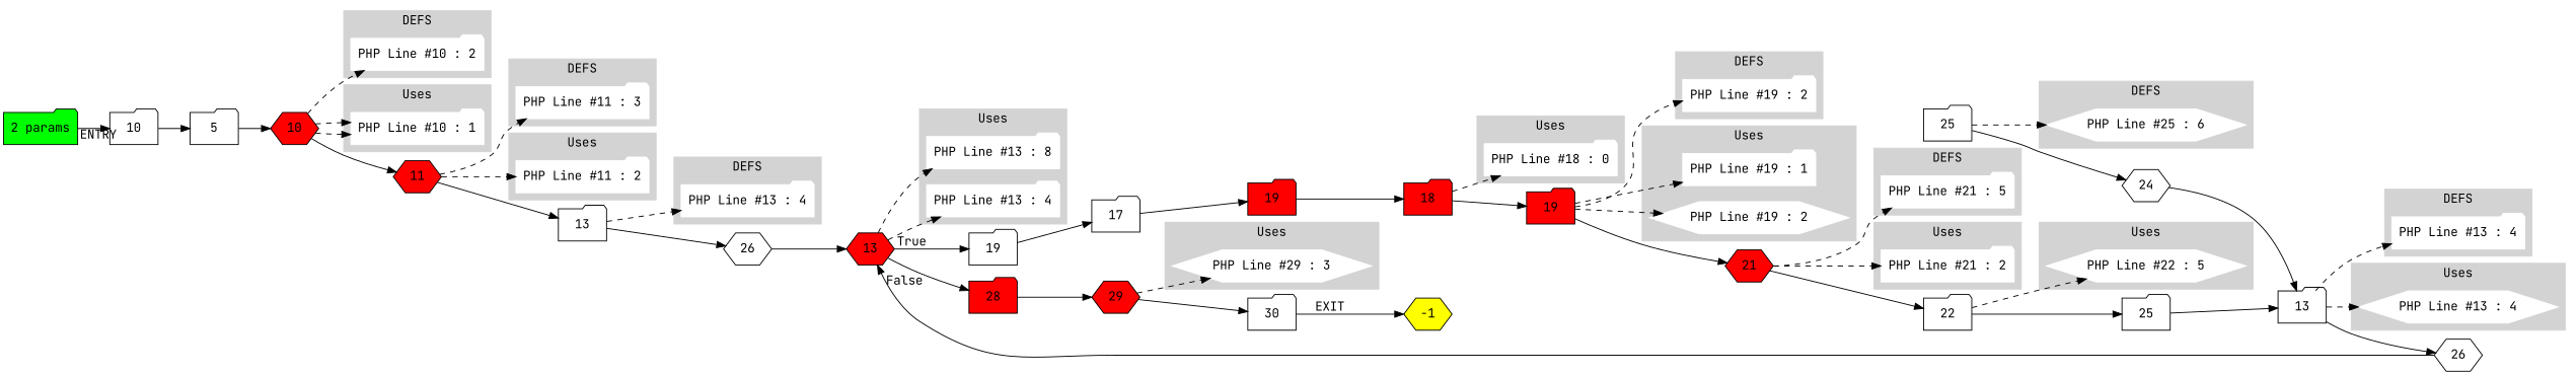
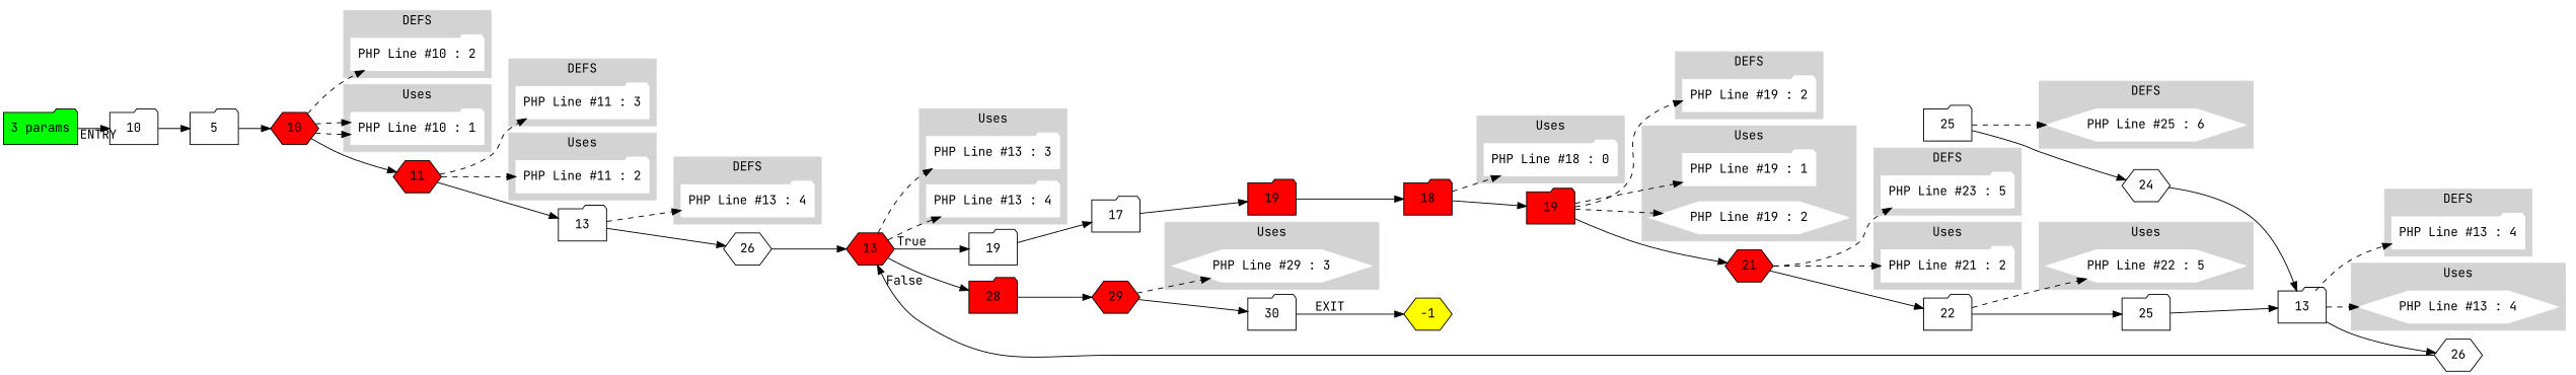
  digraph {
    fontname="JetBrains Mono"
    rankdir=LR
    node [fontname="JetBrains Mono" shape=folder style=filled]
    edge [fontname="JetBrains Mono"]
    n1 [color=white label="PHP Line #10 : 2"]
    n2 [color=white label="PHP Line #11 : 3"]
    n3 [color=white label="PHP Line #13 : 4"]
    n4 [color=white label="PHP Line #19 : 2"]
-   n5 [color=white label="PHP Line #21 : 5"]
+   n5 [color=white label="PHP Line #23 : 5"]
    n6 [color=white label="PHP Line #25 : 6" shape=hexagon]
    n7 [color=white label="PHP Line #13 : 4"]
    n8 [color=white label="PHP Line #10 : 1"]
    n9 [color=white label="PHP Line #21 : 2"]
    n10 [color=white label="PHP Line #11 : 2"]
-   n11 [color=white label="PHP Line #13 : 8"]
+   n11 [color=white label="PHP Line #13 : 3"]
    n12 [color=white label="PHP Line #13 : 4"]
    n13 [color=white label="PHP Line #18 : 0"]
    n14 [color=white label="PHP Line #19 : 1"]
    n15 [color=white label="PHP Line #19 : 2" shape=hexagon]
    n16 [color=white label="PHP Line #22 : 5" shape=hexagon]
    n17 [color=white label="PHP Line #13 : 4" shape=hexagon]
    n18 [color=white label="PHP Line #29 : 3" shape=hexagon]
    n19 [label=10 style=""]
    n20 [label=5 style=""]
    n21 [fillcolor=red label=10 shape=hexagon]
    n22 [fillcolor=red label=11 shape=hexagon]
    n23 [label=13 style=""]
    n24 [label=26 shape=hexagon style=""]
    n25 [fillcolor=red label=13 shape=hexagon]
    n26 [label=19 style=""]
    n27 [fillcolor=red label=28]
    n28 [label=17 style=""]
    n29 [fillcolor=red label=29 shape=hexagon]
    n30 [fillcolor=red label=19]
    n31 [fillcolor=red label=18]
    n32 [fillcolor=red label=19]
    n33 [fillcolor=red label=21 shape=hexagon]
    n34 [label=22 style=""]
    n35 [label=25 style=""]
    n36 [label=13 style=""]
    n37 [label=26 shape=hexagon style=""]
    n38 [label=25 style=""]
    n39 [label=24 shape=hexagon style=""]
    n40 [label=30 style=""]
    -1 [fillcolor=yellow shape=hexagon]
-   n42 [fillcolor=green label="2 params"]
+   n42 [fillcolor=green label="3 params"]
    subgraph cluster_1 {
      color=lightgrey
      label=DEFS
      style=filled
      n1
    }
    subgraph cluster_2 {
      color=lightgrey
      label=DEFS
      style=filled
      n2
    }
    subgraph cluster_3 {
      color=lightgrey
      label=DEFS
      style=filled
      n3
    }
    subgraph cluster_4 {
      color=lightgrey
      label=DEFS
      style=filled
      n4
    }
    subgraph cluster_5 {
      color=lightgrey
      label=DEFS
      style=filled
      n5
    }
    subgraph cluster_6 {
      color=lightgrey
      label=DEFS
      style=filled
      n6
    }
    subgraph cluster_7 {
      color=lightgrey
      label=DEFS
      style=filled
      n7
    }
    subgraph cluster_8 {
      color=lightgrey
      label=Uses
      style=filled
      n8
    }
    subgraph cluster_9 {
      color=lightgrey
      label=Uses
      style=filled
      n9
    }
    subgraph cluster_10 {
      color=lightgrey
      label=Uses
      style=filled
      n10
    }
    subgraph cluster_11 {
      color=lightgrey
      label=Uses
      style=filled
      n11
      n12
    }
    subgraph cluster_12 {
      color=lightgrey
      label=Uses
      style=filled
      n13
    }
    subgraph cluster_13 {
      color=lightgrey
      label=Uses
      style=filled
      n14
      n15
    }
    subgraph cluster_14 {
      color=lightgrey
      label=Uses
      style=filled
      n16
    }
    subgraph cluster_15 {
      color=lightgrey
      label=Uses
      style=filled
      n17
    }
    subgraph cluster_16 {
      color=lightgrey
      label=Uses
      style=filled
      n18
    }
    n19 -> n20
    n20 -> n21
    n21 -> n1 [style=dashed]
    n21 -> n8 [style=dashed]
    n21 -> n8 [style=dashed]
    n21 -> n22
    n22 -> n2 [style=dashed]
    n22 -> n10 [style=dashed]
    n22 -> n23
    n23 -> n3 [style=dashed]
    n23 -> n24
    n24 -> n25
    n25 -> n11 [style=dashed]
    n25 -> n12 [style=dashed]
    n25 -> n26 [xlabel=True]
    n25 -> n27 [xlabel=False]
    n26 -> n28
    n27 -> n29
    n28 -> n30
    n29 -> n18 [style=dashed]
    n29 -> n40
    n30 -> n31
    n31 -> n13 [style=dashed]
    n31 -> n32
    n32 -> n4 [style=dashed]
    n32 -> n14 [style=dashed]
    n32 -> n15 [style=dashed]
    n32 -> n33
    n33 -> n5 [style=dashed]
    n33 -> n9 [style=dashed]
    n33 -> n34
    n34 -> n16 [style=dashed]
    n34 -> n35
    n35 -> n36
    n36 -> n7 [style=dashed]
    n36 -> n17 [style=dashed]
    n36 -> n37
    n37 -> n25
    n38 -> n6 [style=dashed]
    n38 -> n39
    n39 -> n36
    n40 -> -1 [xlabel=EXIT]
    n42 -> n19 [xlabel=ENTRY]
  }
